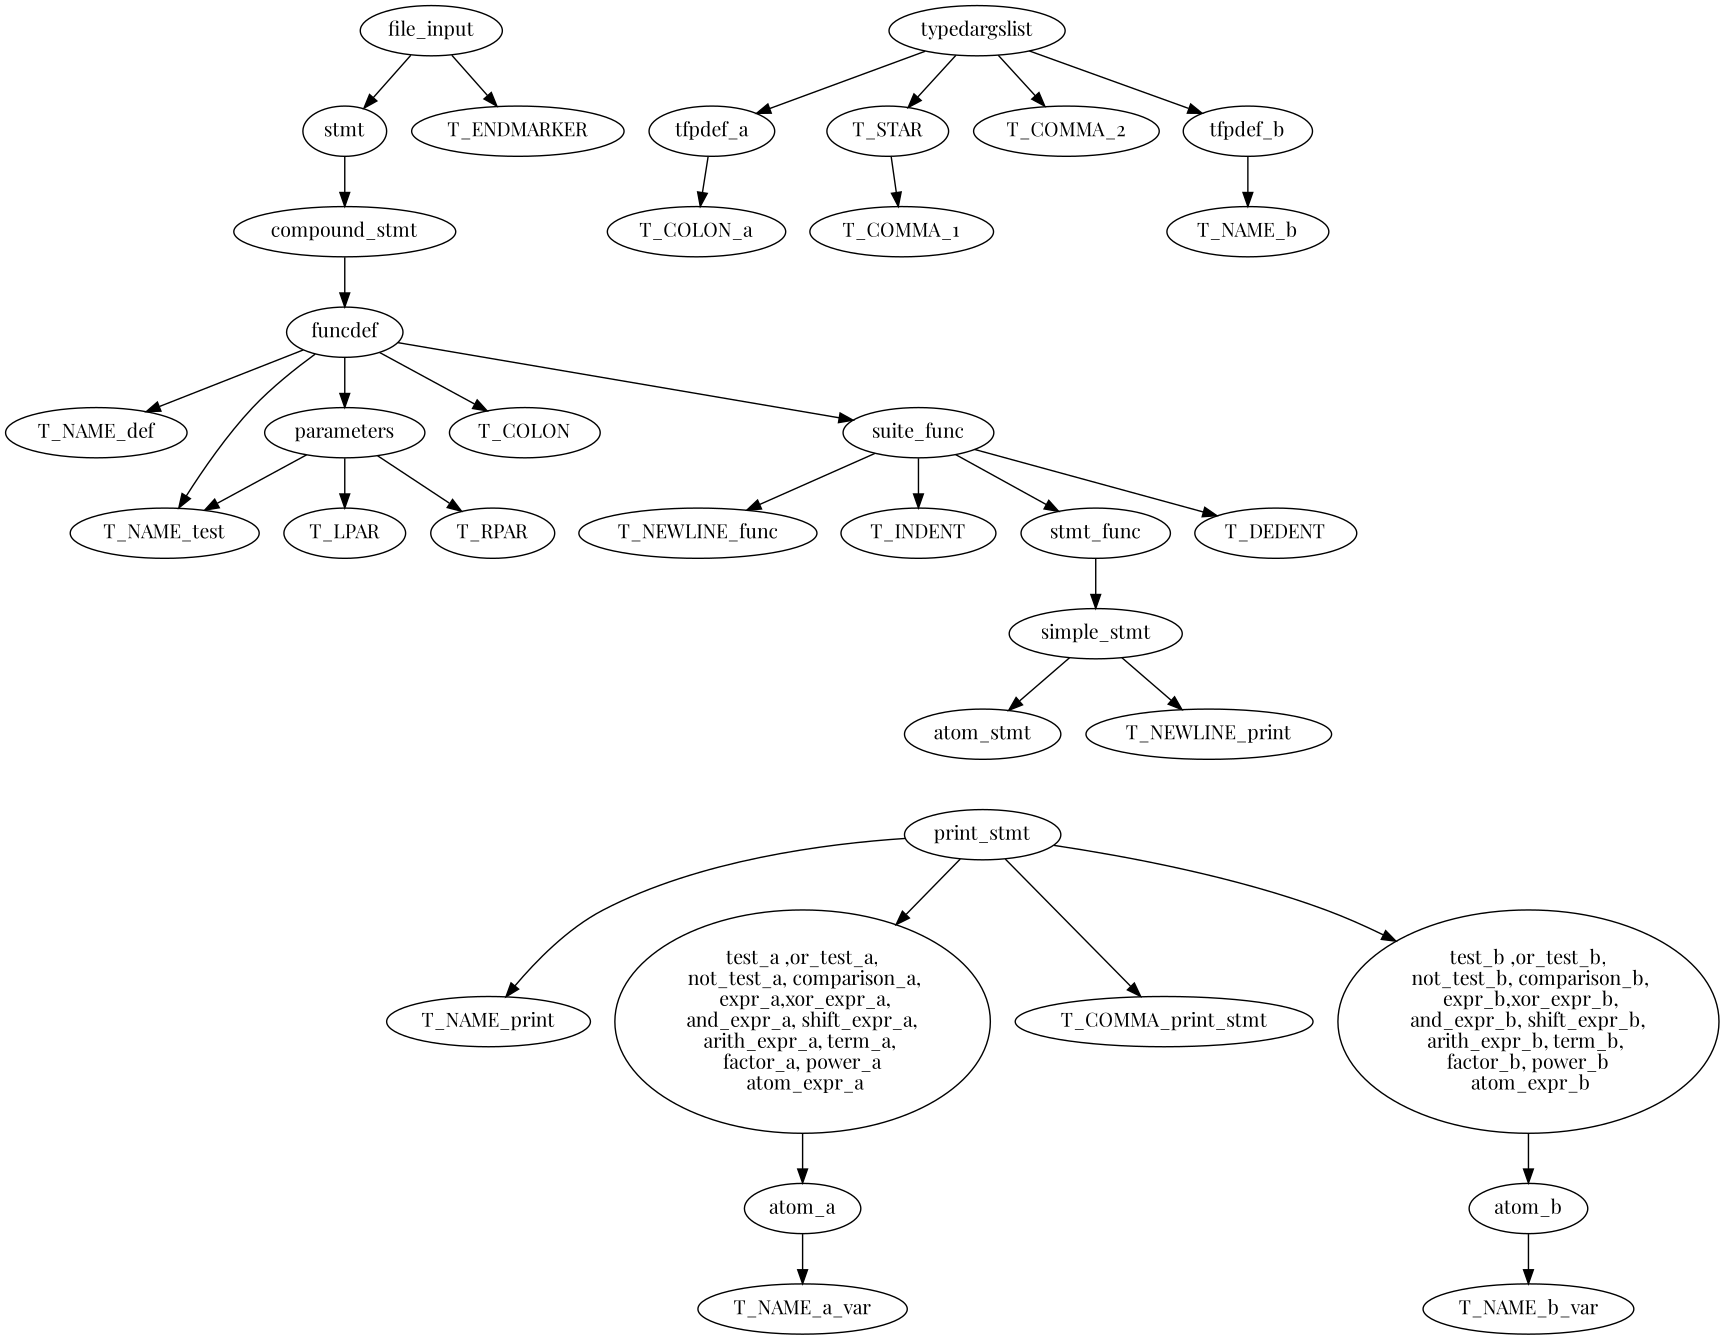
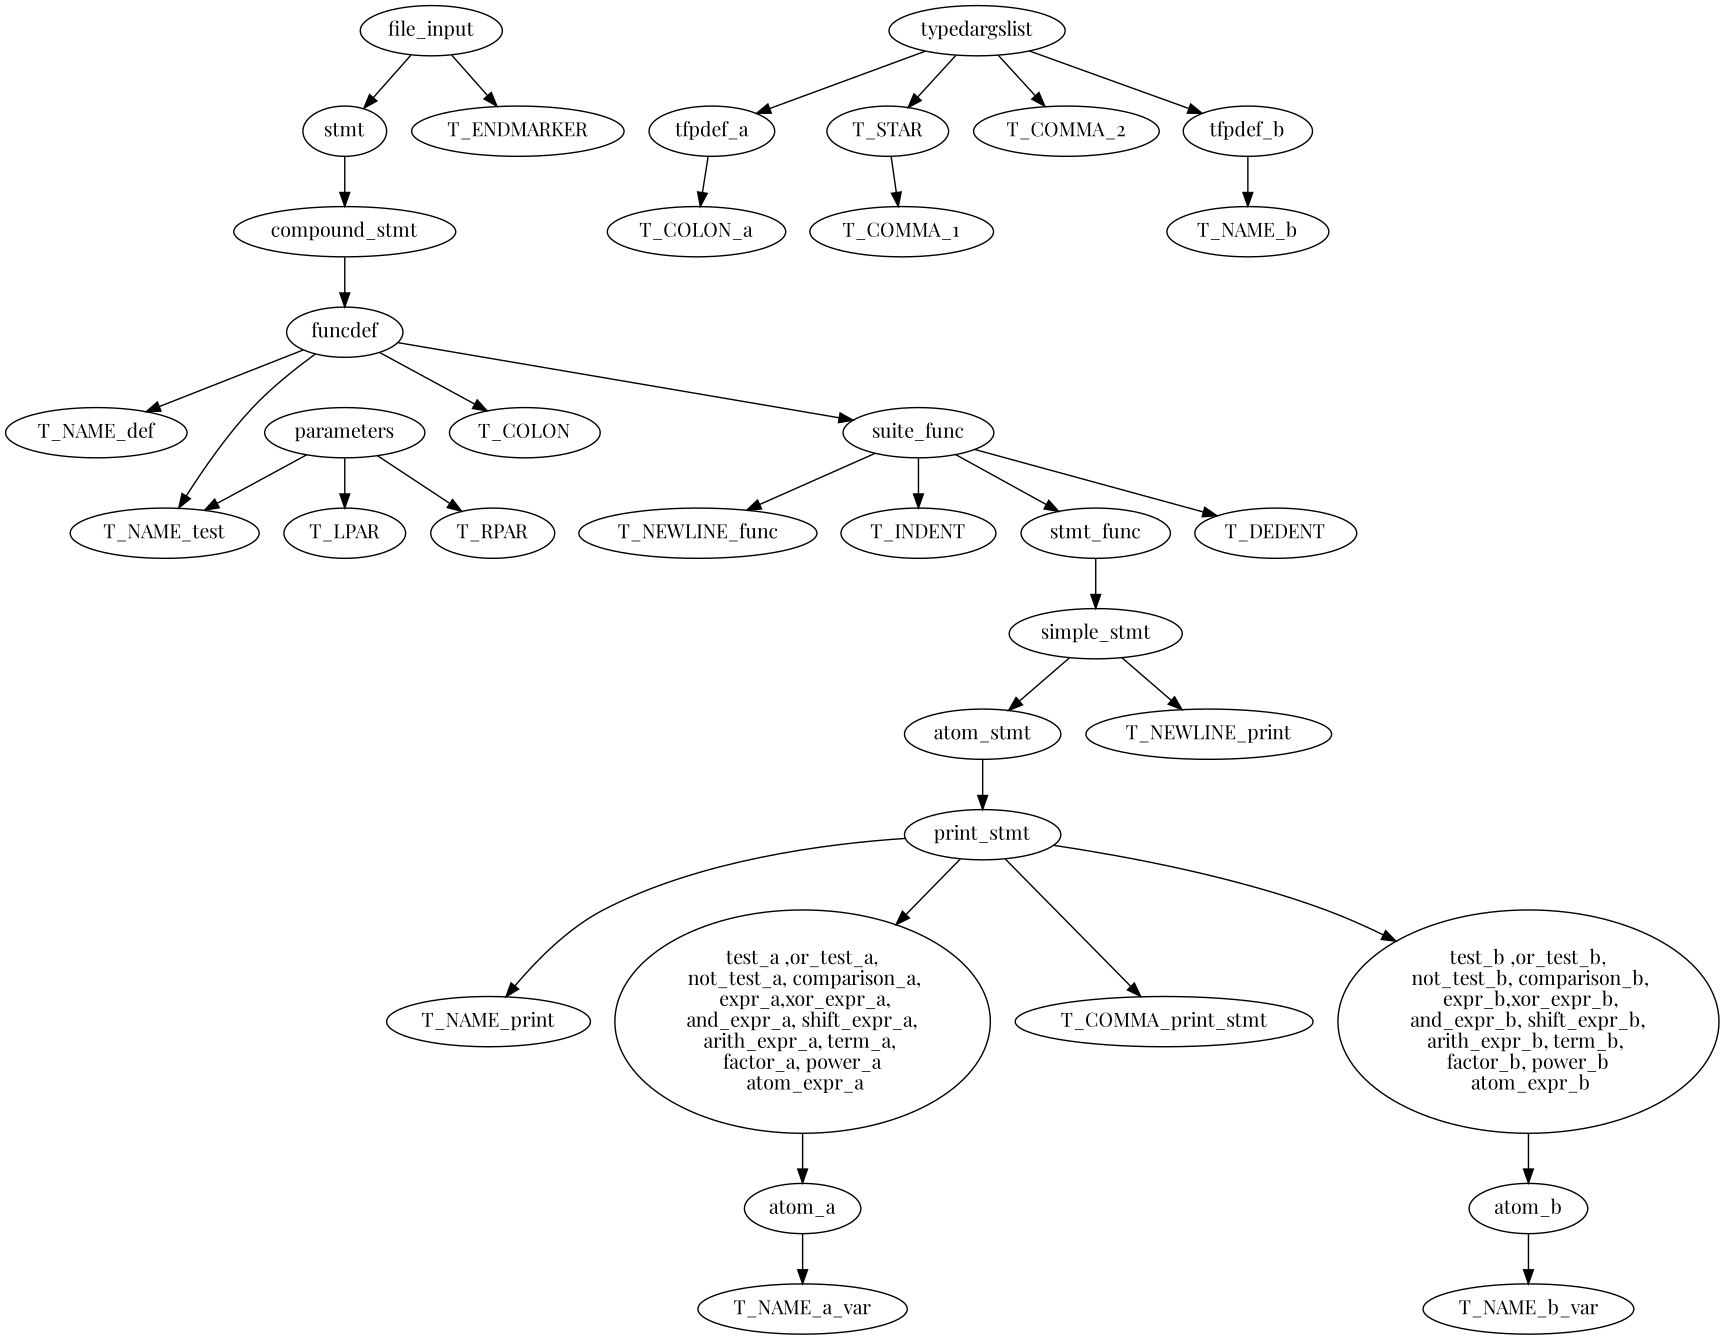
  digraph {
    fontname="Playfair Display"
    node [fontname="Playfair Display"]
    edge [fontname="Playfair Display"]
    file_input
    stmt
    T_ENDMARKER
    compound_stmt
    funcdef
    T_NAME_def
    T_NAME_test
    parameters
    T_COLON
    suite_func
    T_LPAR
    T_RPAR
    T_NEWLINE_func
    T_INDENT
    stmt_func
    T_DEDENT
    typedargslist
    tfpdef_a
    T_STAR
    T_COMMA_2
    tfpdef_b
    n22 [label=T_COLON_a]
    T_COMMA_1
    T_NAME_b
    simple_stmt
    n26 [label=atom_stmt]
    T_NEWLINE_print
    print_stmt
    T_NAME_print
    "test_a ,or_test_a,\n not_test_a, comparison_a,\n expr_a,xor_expr_a,\n and_expr_a, shift_expr_a, \narith_expr_a, term_a, \nfactor_a, power_a\n atom_expr_a"
    T_COMMA_print_stmt
    "test_b ,or_test_b,\n not_test_b, comparison_b,\n expr_b,xor_expr_b,\n and_expr_b, shift_expr_b, \narith_expr_b, term_b, \nfactor_b, power_b\n atom_expr_b"
    atom_a
    atom_b
    T_NAME_a_var
    T_NAME_b_var
    file_input -> stmt
    file_input -> T_ENDMARKER
    stmt -> compound_stmt
    compound_stmt -> funcdef
    funcdef -> T_NAME_def
    funcdef -> T_NAME_test
-   funcdef -> parameters
    funcdef -> T_COLON
    funcdef -> suite_func
    parameters -> T_NAME_test
    parameters -> T_LPAR
    parameters -> T_RPAR
    suite_func -> T_NEWLINE_func
    suite_func -> T_INDENT
    suite_func -> stmt_func
    suite_func -> T_DEDENT
    stmt_func -> simple_stmt
    typedargslist -> tfpdef_a
    typedargslist -> T_STAR
    typedargslist -> T_COMMA_2
    typedargslist -> tfpdef_b
    tfpdef_a -> n22
    T_STAR -> T_COMMA_1
    tfpdef_b -> T_NAME_b
    simple_stmt -> n26
    simple_stmt -> T_NEWLINE_print
+   n26 -> print_stmt
    print_stmt -> T_NAME_print
    print_stmt -> "test_a ,or_test_a,\n not_test_a, comparison_a,\n expr_a,xor_expr_a,\n and_expr_a, shift_expr_a, \narith_expr_a, term_a, \nfactor_a, power_a\n atom_expr_a"
    print_stmt -> T_COMMA_print_stmt
    print_stmt -> "test_b ,or_test_b,\n not_test_b, comparison_b,\n expr_b,xor_expr_b,\n and_expr_b, shift_expr_b, \narith_expr_b, term_b, \nfactor_b, power_b\n atom_expr_b"
    "test_a ,or_test_a,\n not_test_a, comparison_a,\n expr_a,xor_expr_a,\n and_expr_a, shift_expr_a, \narith_expr_a, term_a, \nfactor_a, power_a\n atom_expr_a" -> atom_a
    "test_b ,or_test_b,\n not_test_b, comparison_b,\n expr_b,xor_expr_b,\n and_expr_b, shift_expr_b, \narith_expr_b, term_b, \nfactor_b, power_b\n atom_expr_b" -> atom_b
    atom_a -> T_NAME_a_var
    atom_b -> T_NAME_b_var
  }
